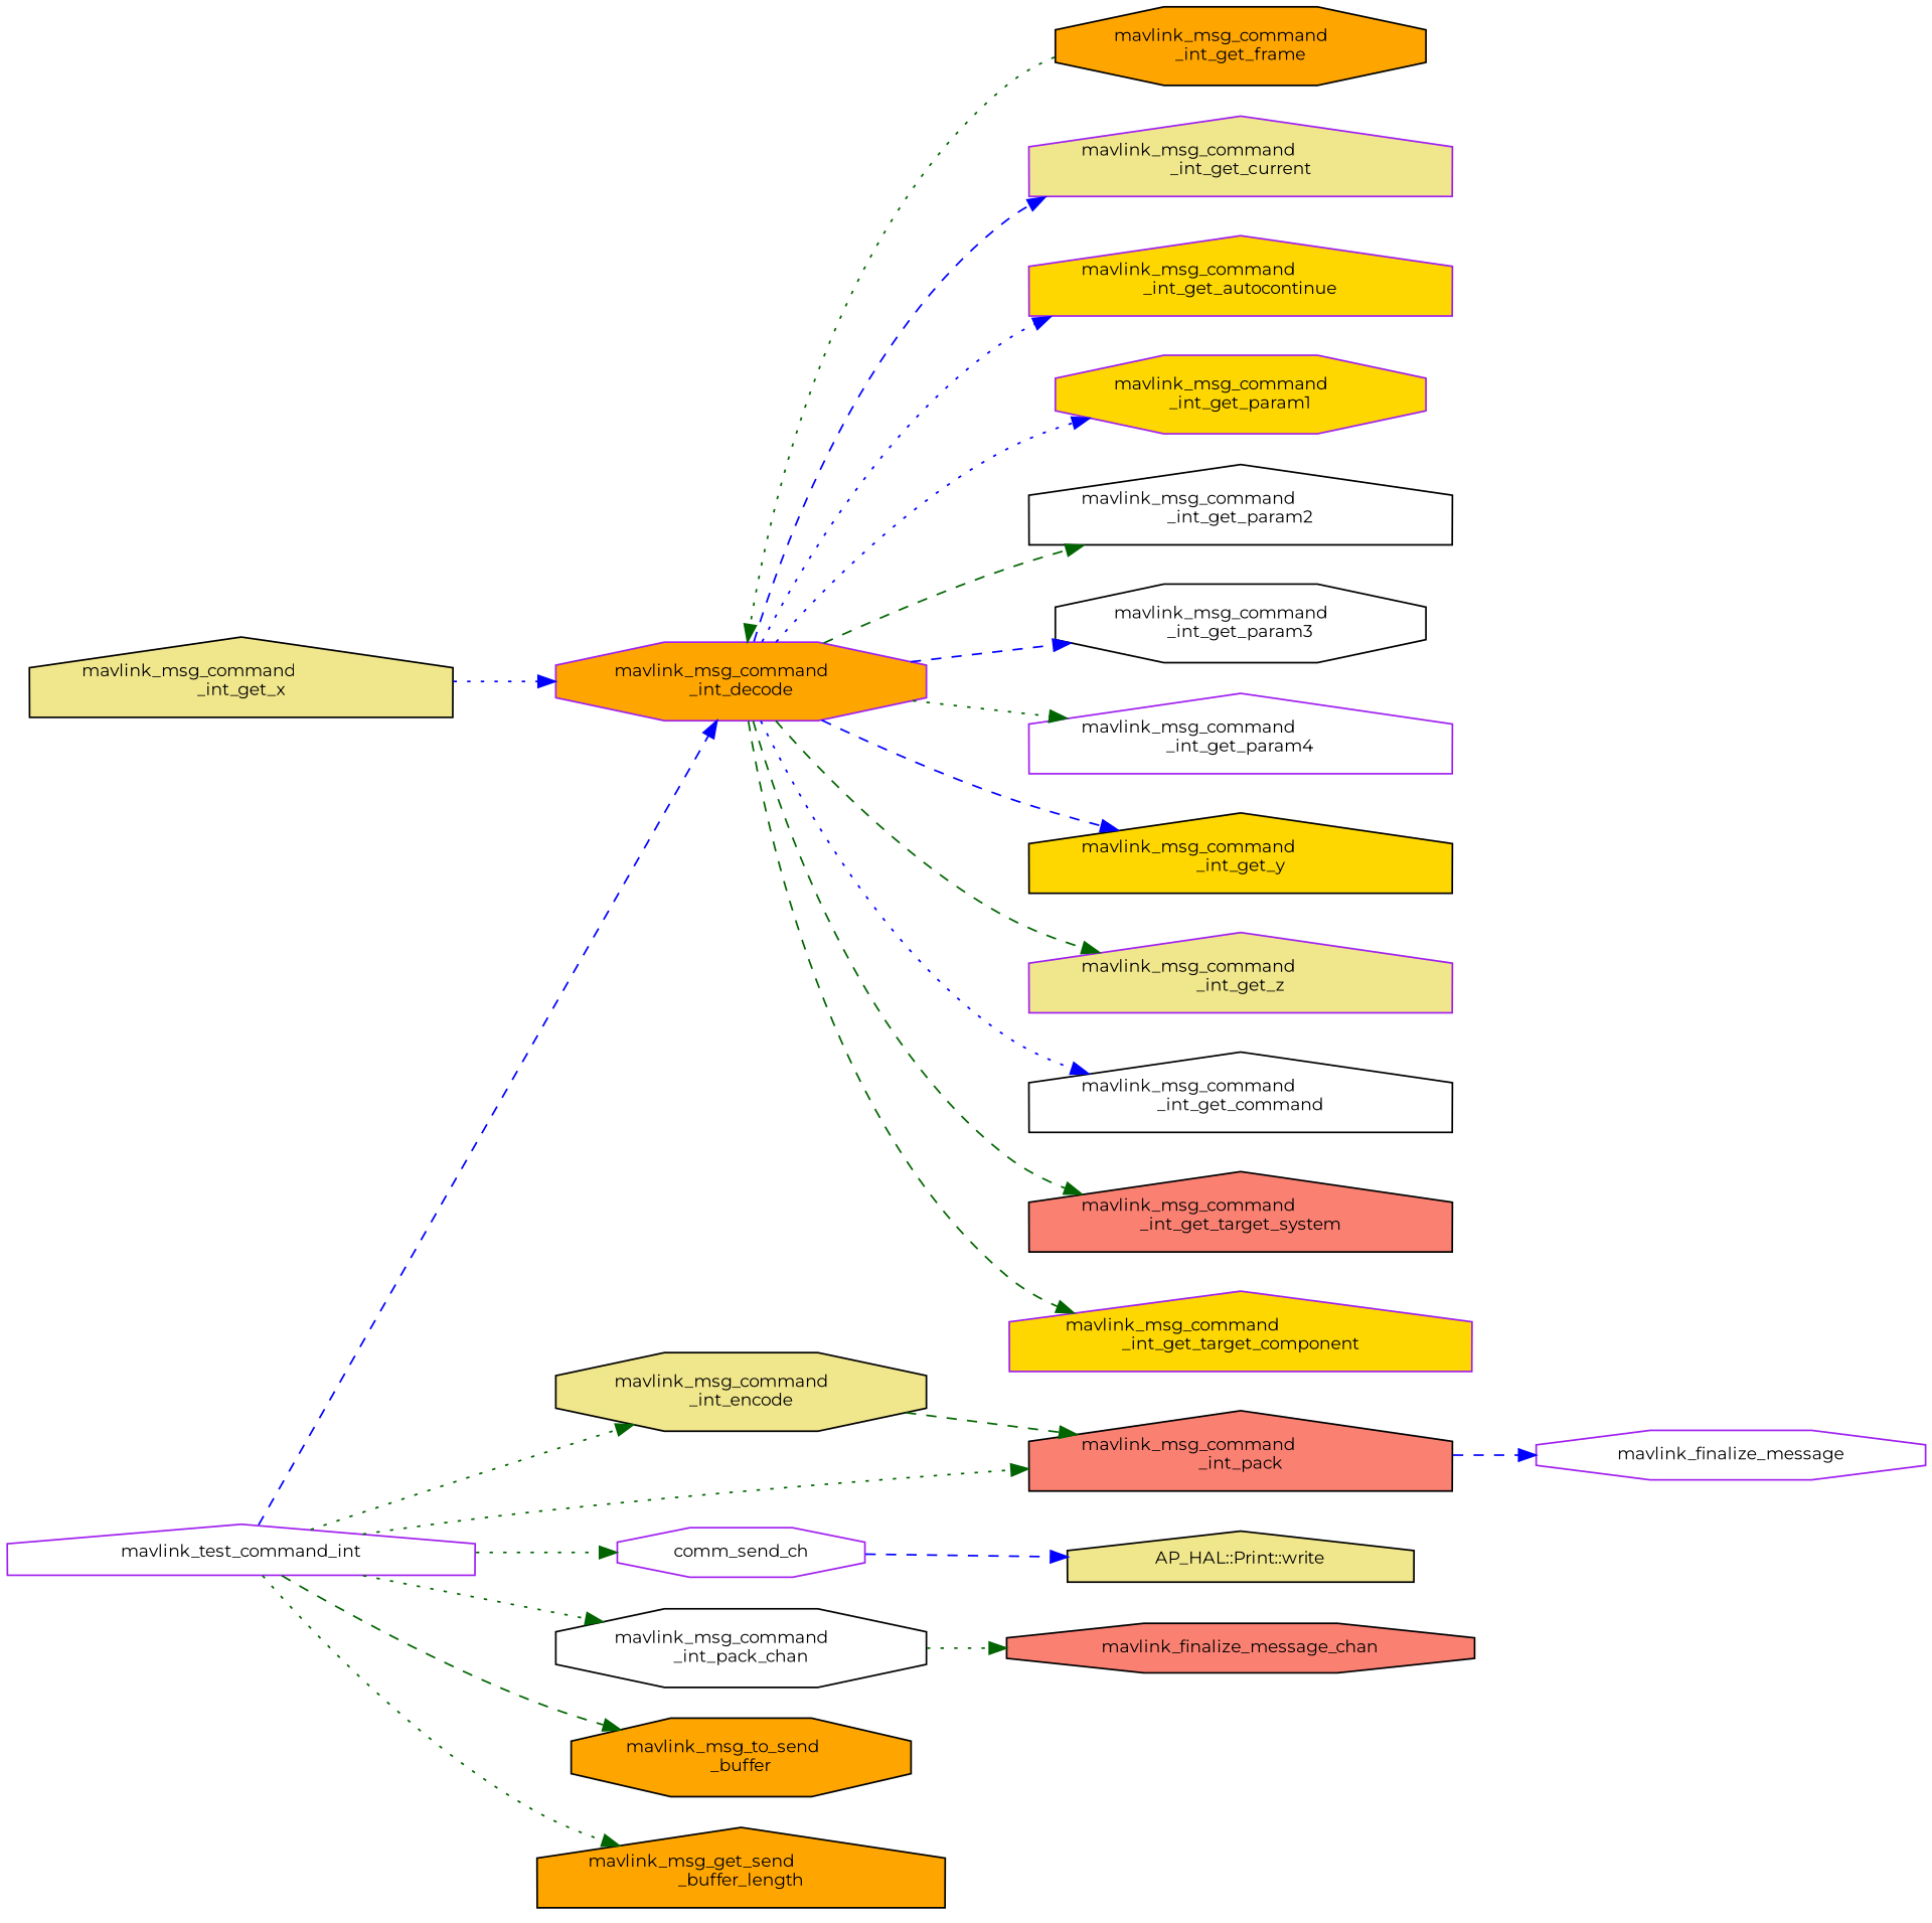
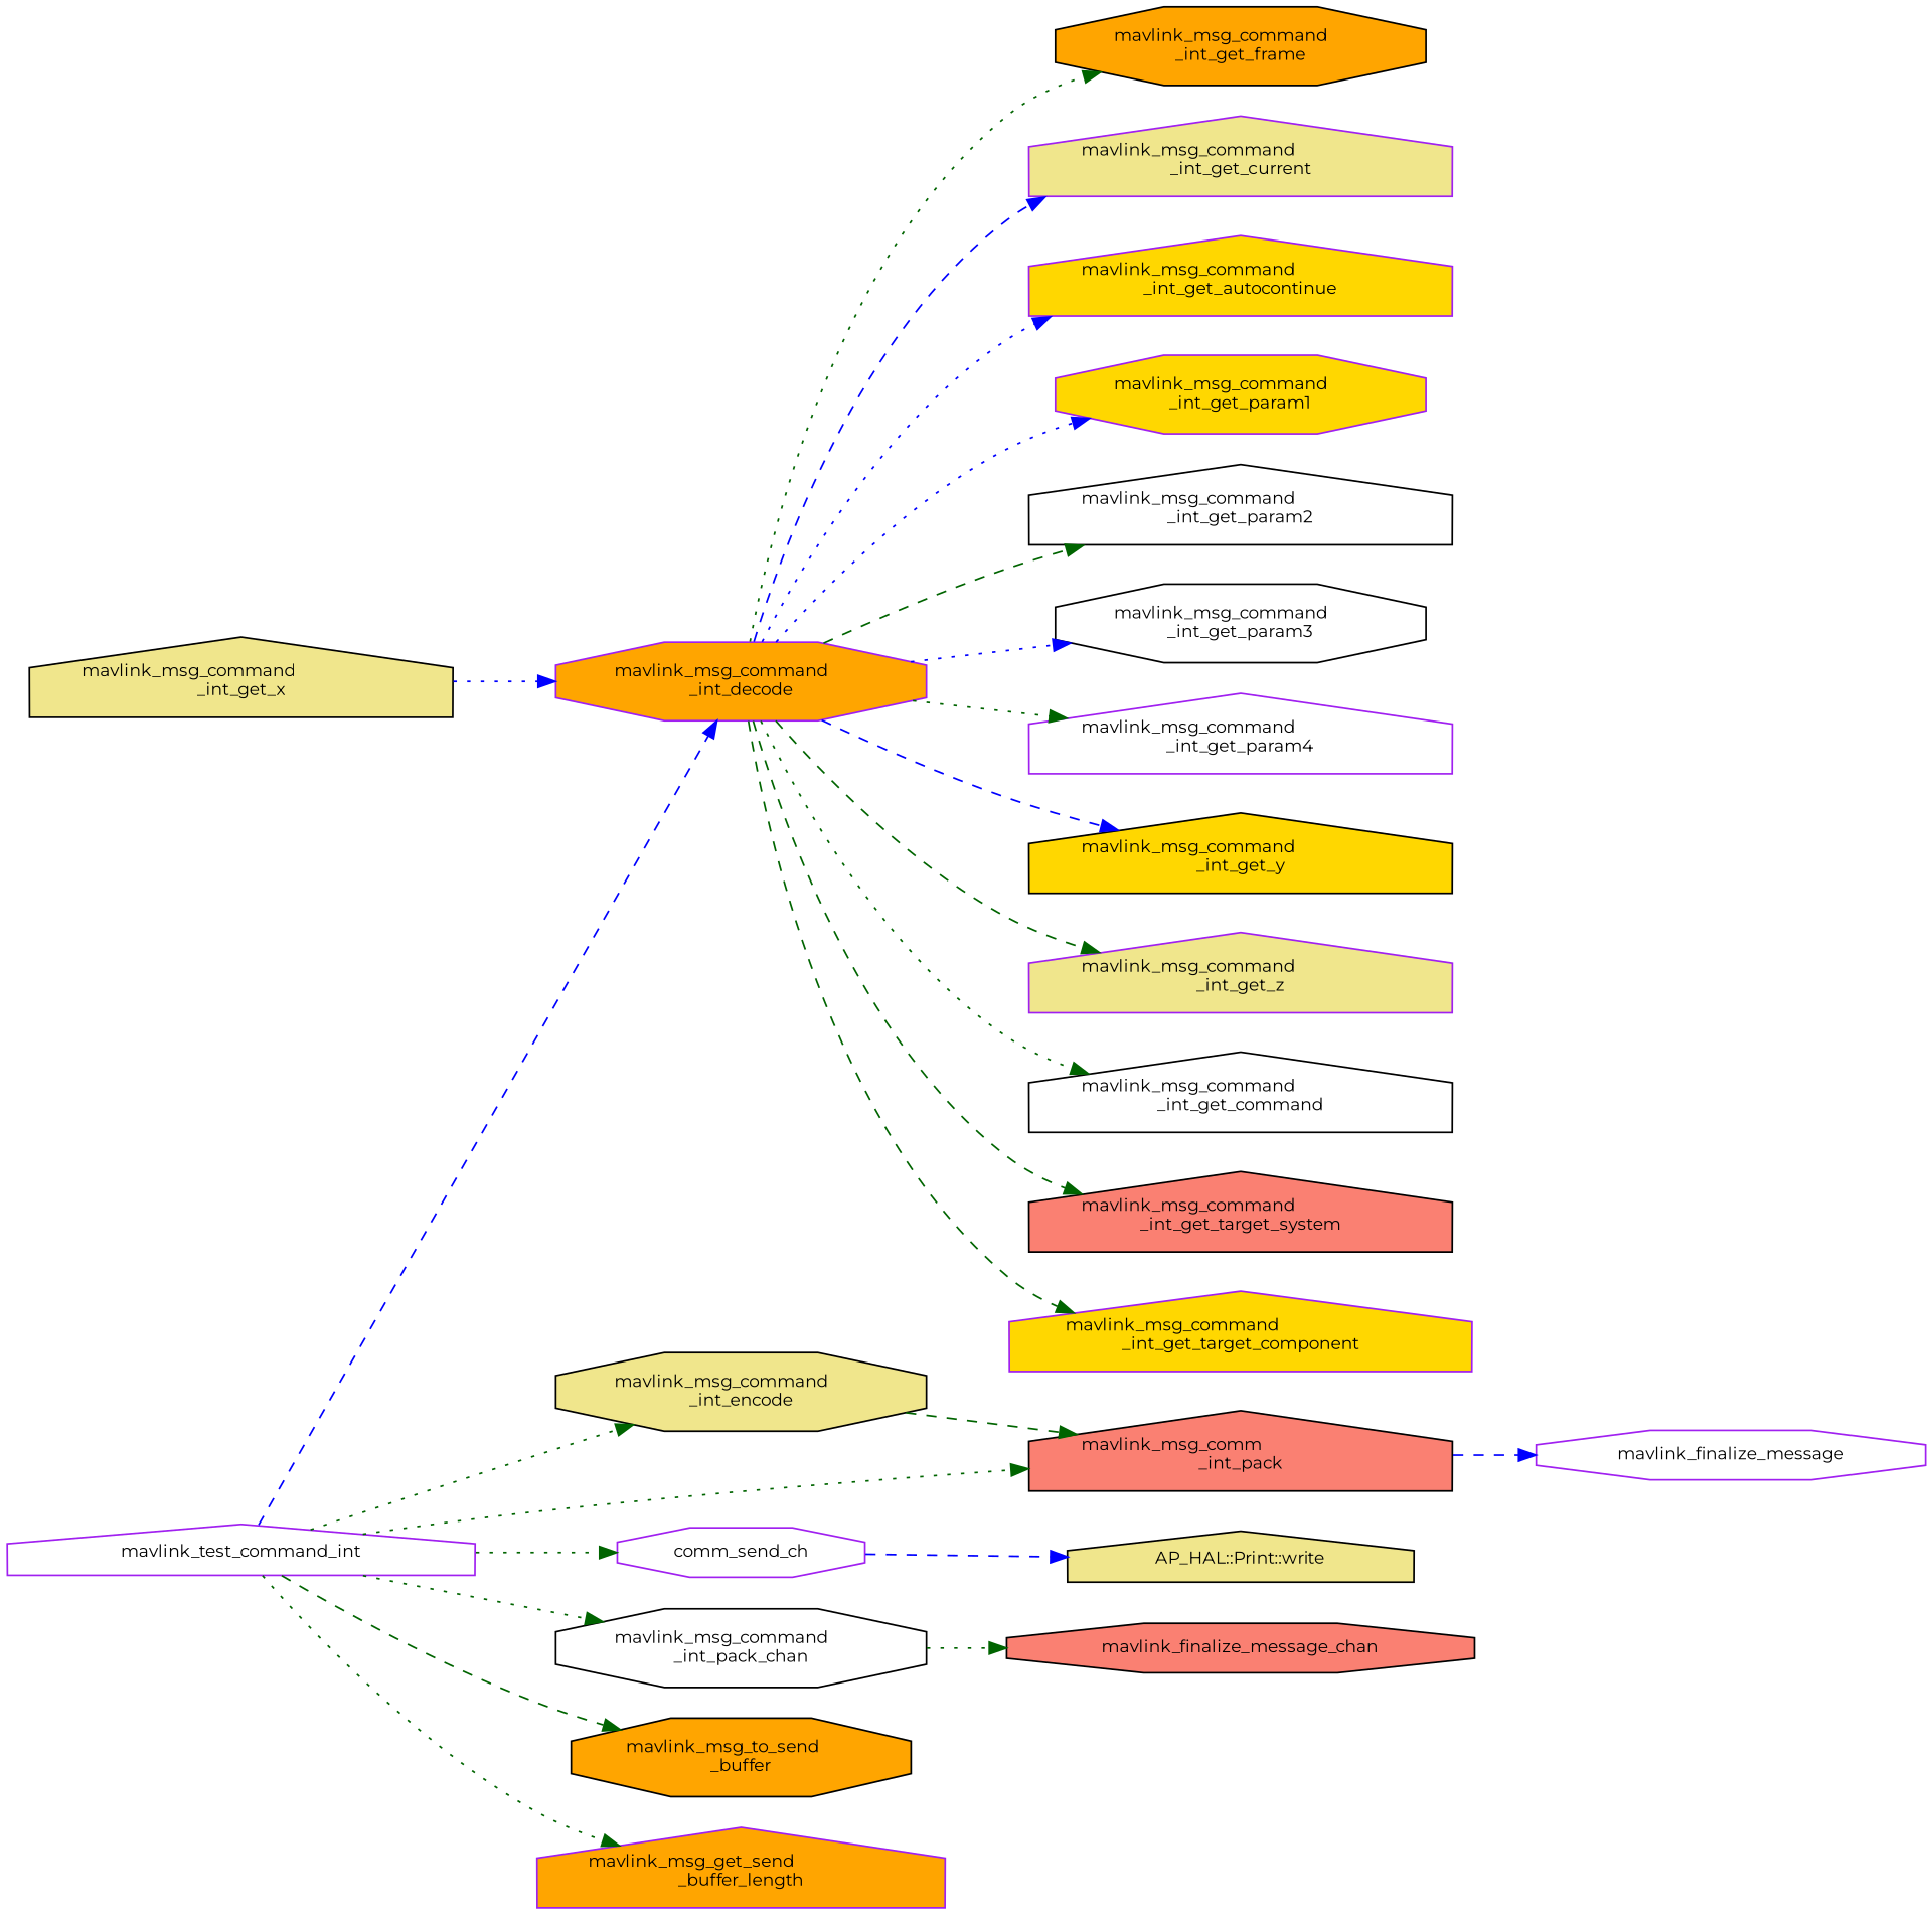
  digraph {
    fontname=Montserrat
    rankdir=LR
    node [color=black fillcolor=white fontname=Montserrat fontsize=10 shape=house style=filled]
    edge [color=darkgreen fontname=Montserrat fontsize=10 labelfontname=Helvetica labelfontsize=10 style=dotted]
    n1 [color=purple fontcolor=black height=0.2 label=mavlink_test_command_int width=0.4]
    n2 [fillcolor=khaki height=0.2 label="mavlink_msg_command\l_int_encode" shape=octagon width=0.4]
-   n3 [fillcolor=salmon height=0.2 label="mavlink_msg_command\l_int_pack" width=0.4]
+   n3 [fillcolor=salmon height=0.2 label="mavlink_msg_comm\l_int_pack" width=0.4]
    n4 [color=purple fillcolor=orange height=0.2 label="mavlink_msg_command\l_int_decode" shape=octagon width=0.4]
    n5 [height=0.2 label="mavlink_msg_command\l_int_pack_chan" shape=octagon width=0.4]
    n6 [fillcolor=orange height=0.2 label="mavlink_msg_to_send\l_buffer" shape=octagon width=0.4]
-   n7 [fillcolor=orange height=0.2 label="mavlink_msg_get_send\l_buffer_length" width=0.4]
+   n7 [color=purple fillcolor=orange height=0.2 label="mavlink_msg_get_send\l_buffer_length" width=0.4]
    n8 [color=purple height=0.2 label=comm_send_ch shape=octagon width=0.4]
    n9 [color=purple height=0.2 label=mavlink_finalize_message shape=octagon width=0.4]
    n10 [color=purple fillcolor=gold height=0.2 label="mavlink_msg_command\l_int_get_param1" shape=octagon width=0.4]
    n11 [height=0.2 label="mavlink_msg_command\l_int_get_param2" width=0.4]
    n12 [height=0.2 label="mavlink_msg_command\l_int_get_param3" shape=octagon width=0.4]
    n13 [color=purple height=0.2 label="mavlink_msg_command\l_int_get_param4" width=0.4]
    n14 [fillcolor=gold height=0.2 label="mavlink_msg_command\l_int_get_y" width=0.4]
    n15 [color=purple fillcolor=khaki height=0.2 label="mavlink_msg_command\l_int_get_z" width=0.4]
    n16 [height=0.2 label="mavlink_msg_command\l_int_get_command" width=0.4]
    n17 [fillcolor=salmon height=0.2 label="mavlink_msg_command\l_int_get_target_system" width=0.4]
    n18 [color=purple fillcolor=gold height=0.2 label="mavlink_msg_command\l_int_get_target_component" width=0.4]
    n19 [fillcolor=orange height=0.2 label="mavlink_msg_command\l_int_get_frame" shape=octagon width=0.4]
    n20 [color=purple fillcolor=khaki height=0.2 label="mavlink_msg_command\l_int_get_current" width=0.4]
    n21 [color=purple fillcolor=gold height=0.2 label="mavlink_msg_command\l_int_get_autocontinue" width=0.4]
    n22 [fillcolor=salmon height=0.2 label=mavlink_finalize_message_chan shape=octagon width=0.4]
    n23 [fillcolor=khaki height=0.2 label="AP_HAL::Print::write" width=0.4]
    n24 [fillcolor=khaki height=0.2 label="mavlink_msg_command\l_int_get_x" width=0.4]
    n1 -> n2
    n1 -> n3
    n1 -> n4 [color=blue style=dashed]
    n1 -> n5
    n1 -> n6 [style=dashed]
    n1 -> n7
    n1 -> n8
    n2 -> n3 [style=dashed]
    n3 -> n9 [color=blue style=dashed]
    n4 -> n10 [color=blue]
    n4 -> n11 [style=dashed]
-   n4 -> n12 [color=blue style=dashed]
+   n4 -> n12 [color=blue]
    n4 -> n13
    n4 -> n14 [color=blue style=dashed]
    n4 -> n15 [style=dashed]
-   n4 -> n16 [color=blue]
+   n4 -> n16
    n4 -> n17 [style=dashed]
    n4 -> n18 [style=dashed]
-   n19 -> n4
+   n4 -> n19
    n4 -> n20 [color=blue style=dashed]
    n4 -> n21 [color=blue]
    n5 -> n22
    n8 -> n23 [color=blue style=dashed]
    n24 -> n4 [color=blue]
  }
